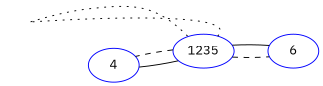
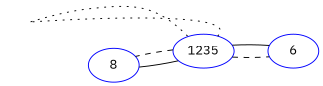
  graph {
    rankdir=LR
    fontname="IBM Plex Sans"
    node [fontname="IBM Plex Sans" color=blue]
    edge [style=solid fontname="IBM Plex Sans"]
    7 [style=invis color=""]
-   4
+   4 [label=8]
    1235
    6
    7 -- 4 [style=invis]
    4 -- 1235
    1235 -- 7 [headclip=false tailport=nw style=dotted]
    1235 -- 7 [headclip=false tailport=ne style=dotted]
    1235 -- 4 [style=dashed]
    1235 -- 6 [style=dashed]
    6 -- 1235
  }
